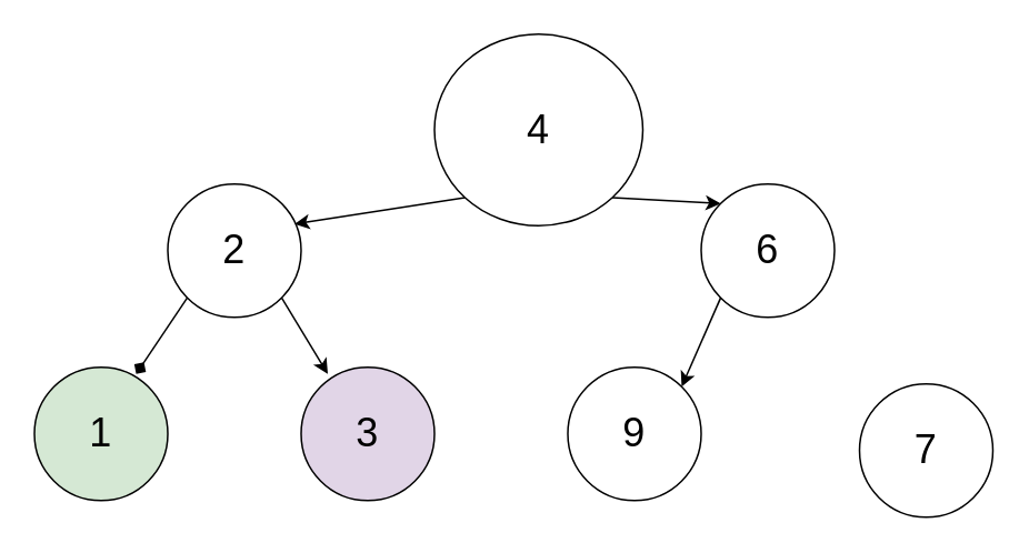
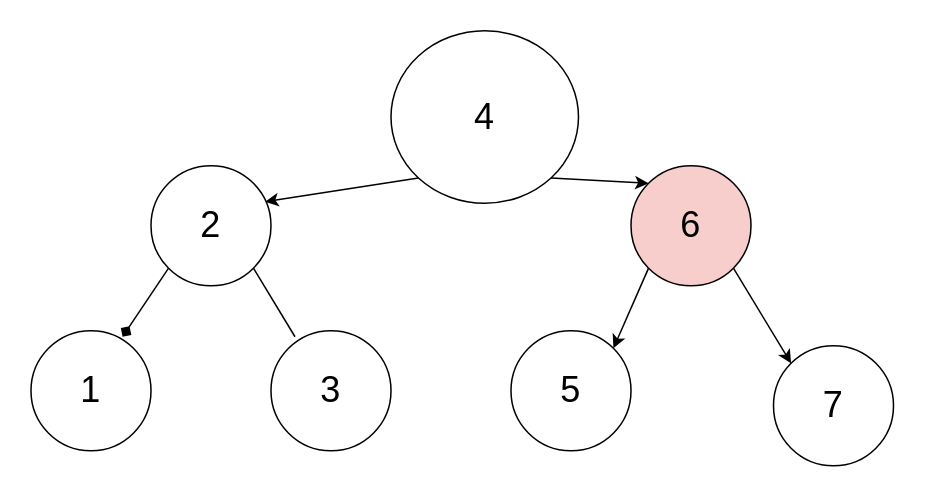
  <mxCell id="0" />
  <mxCell id="1" parent="0" />
  <mxCell id="2" style="edgeStyle=none;rounded=0;orthogonalLoop=1;jettySize=auto;html=1;exitX=0;exitY=1;exitDx=0;exitDy=0;entryX=0.95;entryY=0.3;entryDx=0;entryDy=0;entryPerimeter=0;" edge="1" parent="1" source="4" target="7"><mxGeometry relative="1" as="geometry" /></mxCell>
  <mxCell id="3" style="edgeStyle=none;rounded=0;orthogonalLoop=1;jettySize=auto;html=1;exitX=1;exitY=1;exitDx=0;exitDy=0;entryX=0;entryY=0;entryDx=0;entryDy=0;" edge="1" parent="1" source="4" target="10"><mxGeometry relative="1" as="geometry" /></mxCell>
  <mxCell id="4" value="&lt;font style=&quot;font-size: 24px&quot;&gt;4&lt;/font&gt;" style="ellipse;whiteSpace=wrap;html=1;aspect=fixed;" vertex="1" parent="1"><mxGeometry x="260" y="20" width="125" height="115" as="geometry" /></mxCell>
  <mxCell id="5" style="edgeStyle=none;rounded=0;orthogonalLoop=1;jettySize=auto;html=1;exitX=0;exitY=1;exitDx=0;exitDy=0;entryX=0.763;entryY=0.05;entryDx=0;entryDy=0;entryPerimeter=0;endArrow=diamond;" edge="1" parent="1" source="7" target="11"><mxGeometry relative="1" as="geometry" /></mxCell>
- <mxCell id="6" style="edgeStyle=none;rounded=0;orthogonalLoop=1;jettySize=auto;html=1;exitX=1;exitY=1;exitDx=0;exitDy=0;entryX=0.2;entryY=0.05;entryDx=0;entryDy=0;entryPerimeter=0;" edge="1" parent="1" source="7" target="12"><mxGeometry relative="1" as="geometry" /></mxCell>
+ <mxCell id="6" style="edgeStyle=none;rounded=0;orthogonalLoop=1;jettySize=auto;html=1;exitX=1;exitY=1;exitDx=0;exitDy=0;entryX=0.2;entryY=0.05;entryDx=0;entryDy=0;entryPerimeter=0;endArrow=none;" edge="1" parent="1" source="7" target="12"><mxGeometry relative="1" as="geometry" /></mxCell>
  <mxCell id="7" value="&lt;font style=&quot;font-size: 24px&quot;&gt;2&lt;/font&gt;" style="ellipse;whiteSpace=wrap;html=1;aspect=fixed;" vertex="1" parent="1"><mxGeometry x="100" y="110" width="80" height="80" as="geometry" /></mxCell>
  <mxCell id="8" style="edgeStyle=none;rounded=0;orthogonalLoop=1;jettySize=auto;html=1;exitX=0;exitY=1;exitDx=0;exitDy=0;entryX=1;entryY=0;entryDx=0;entryDy=0;" edge="1" parent="1" source="10" target="13"><mxGeometry relative="1" as="geometry" /></mxCell>
- <mxCell id="10" value="&lt;font style=&quot;font-size: 24px&quot;&gt;6&lt;/font&gt;" style="ellipse;whiteSpace=wrap;html=1;aspect=fixed;" vertex="1" parent="1"><mxGeometry x="420" y="110" width="80" height="80" as="geometry" /></mxCell>
- <mxCell id="11" value="&lt;font style=&quot;font-size: 24px&quot;&gt;1&lt;/font&gt;" style="ellipse;whiteSpace=wrap;html=1;aspect=fixed;fillColor=#d5e8d4;" vertex="1" parent="1"><mxGeometry x="20" y="220" width="80" height="80" as="geometry" /></mxCell>
- <mxCell id="12" value="&lt;font style=&quot;font-size: 24px&quot;&gt;3&lt;/font&gt;" style="ellipse;whiteSpace=wrap;html=1;aspect=fixed;fillColor=#e1d5e7;" vertex="1" parent="1"><mxGeometry x="180" y="220" width="80" height="80" as="geometry" /></mxCell>
- <mxCell id="13" value="&lt;font style=&quot;font-size: 24px&quot;&gt;9&lt;/font&gt;" style="ellipse;whiteSpace=wrap;html=1;aspect=fixed;" vertex="1" parent="1"><mxGeometry x="340" y="220" width="80" height="80" as="geometry" /></mxCell>
+ <mxCell id="9" style="edgeStyle=none;rounded=0;orthogonalLoop=1;jettySize=auto;html=1;exitX=1;exitY=1;exitDx=0;exitDy=0;entryX=0;entryY=0;entryDx=0;entryDy=0;" edge="1" parent="1" source="10" target="14"><mxGeometry relative="1" as="geometry" /></mxCell>
+ <mxCell id="10" value="&lt;font style=&quot;font-size: 24px&quot;&gt;6&lt;/font&gt;" style="ellipse;whiteSpace=wrap;html=1;aspect=fixed;fillColor=#f8cecc;" vertex="1" parent="1"><mxGeometry x="420" y="110" width="80" height="80" as="geometry" /></mxCell>
+ <mxCell id="11" value="&lt;font style=&quot;font-size: 24px&quot;&gt;1&lt;/font&gt;" style="ellipse;whiteSpace=wrap;html=1;aspect=fixed;" vertex="1" parent="1"><mxGeometry x="20" y="220" width="80" height="80" as="geometry" /></mxCell>
+ <mxCell id="12" value="&lt;font style=&quot;font-size: 24px&quot;&gt;3&lt;/font&gt;" style="ellipse;whiteSpace=wrap;html=1;aspect=fixed;" vertex="1" parent="1"><mxGeometry x="180" y="220" width="80" height="80" as="geometry" /></mxCell>
+ <mxCell id="13" value="&lt;font style=&quot;font-size: 24px&quot;&gt;5&lt;/font&gt;" style="ellipse;whiteSpace=wrap;html=1;aspect=fixed;" vertex="1" parent="1"><mxGeometry x="340" y="220" width="80" height="80" as="geometry" /></mxCell>
  <mxCell id="14" value="&lt;font style=&quot;font-size: 24px&quot;&gt;7&lt;/font&gt;" style="ellipse;whiteSpace=wrap;html=1;aspect=fixed;" vertex="1" parent="1"><mxGeometry x="515" y="230" width="80" height="80" as="geometry" /></mxCell>
